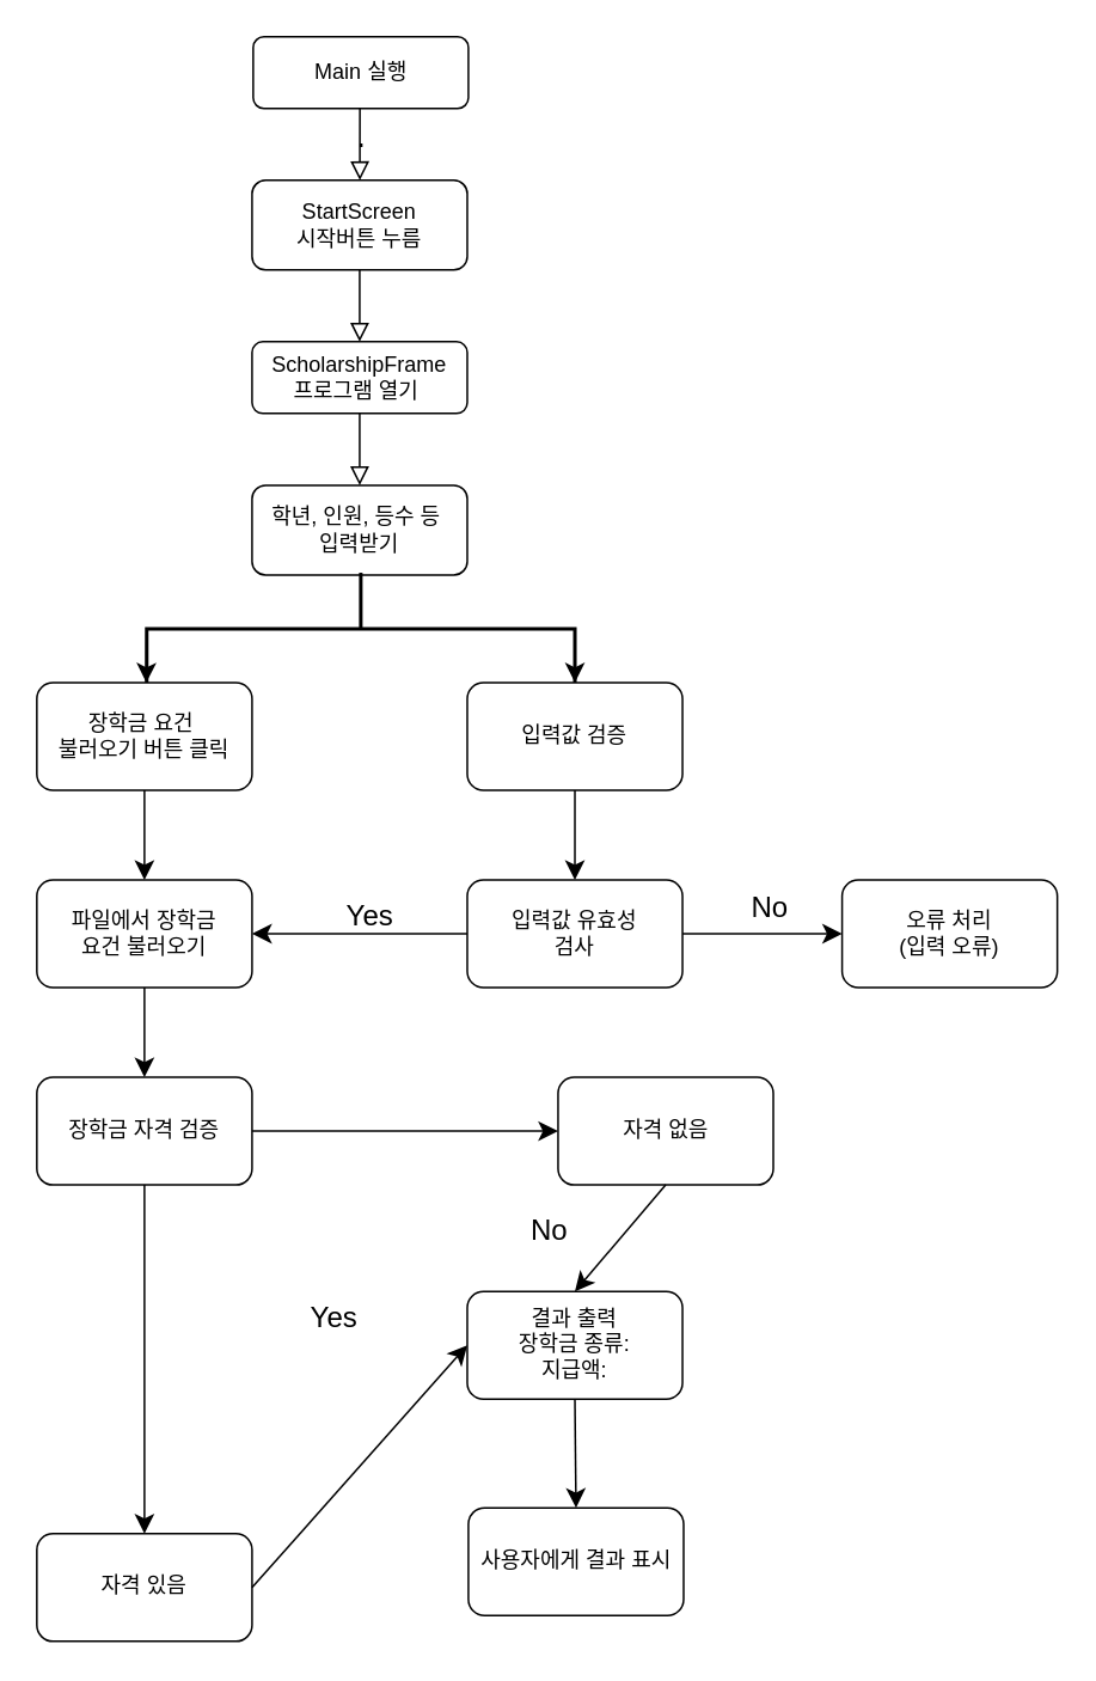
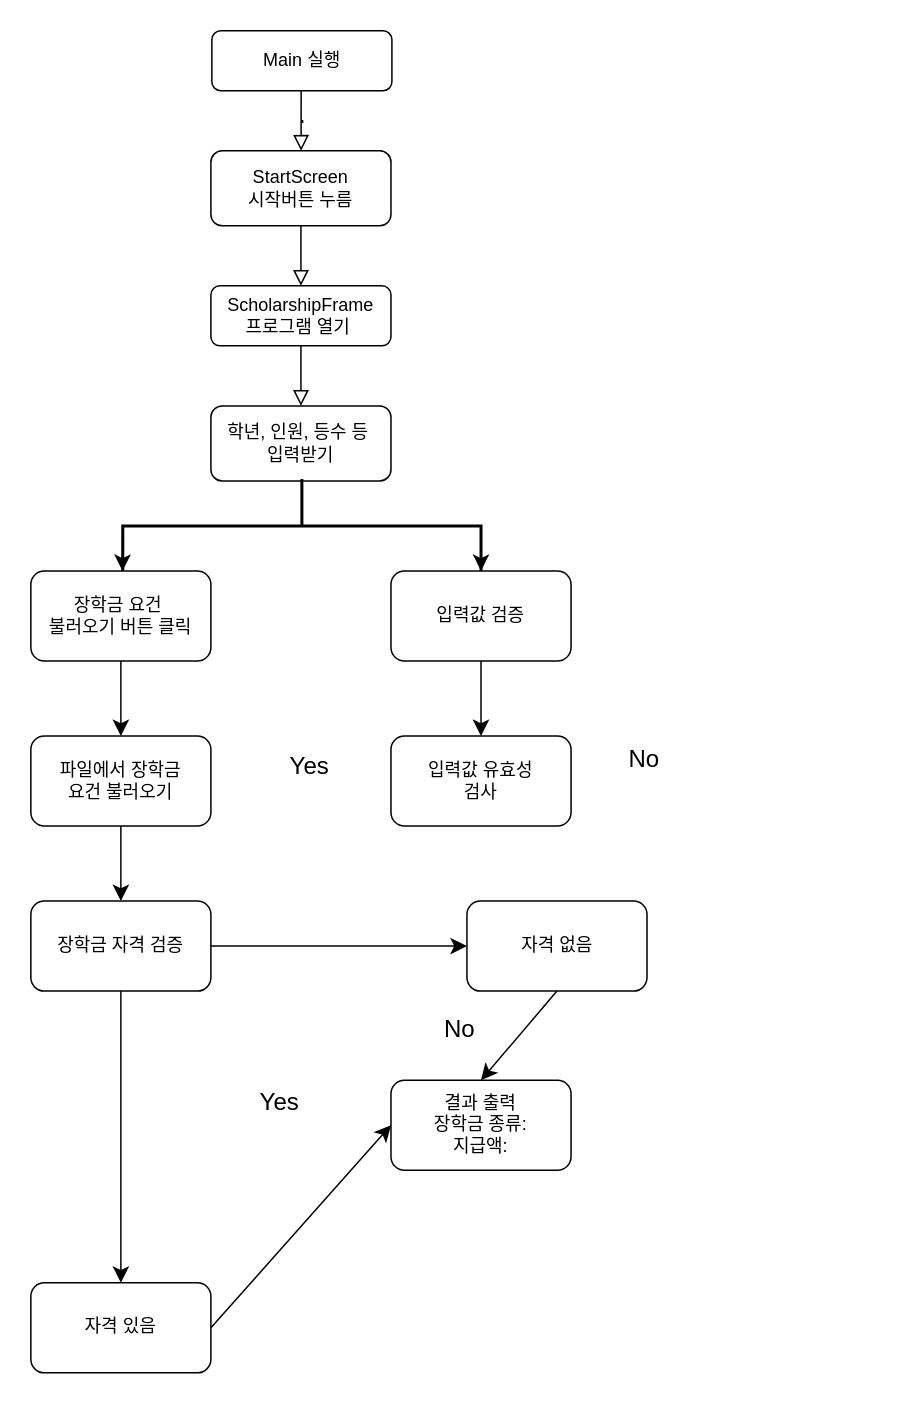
  <mxCell id="0" />
  <mxCell id="1" parent="0" />
  <mxCell id="2" value="" style="rounded=0;html=1;jettySize=auto;orthogonalLoop=1;fontSize=11;endArrow=block;endFill=0;endSize=8;strokeWidth=1;shadow=0;labelBackgroundColor=none;edgeStyle=orthogonalEdgeStyle;exitX=0.5;exitY=1;exitDx=0;exitDy=0;" parent="1" source="33" edge="1"><mxGeometry relative="1" as="geometry"><mxPoint x="200" y="130" as="sourcePoint" /><mxPoint x="200" y="190" as="targetPoint" /></mxGeometry></mxCell>
  <mxCell id="3" value="Main 실행" style="rounded=1;whiteSpace=wrap;html=1;fontSize=12;glass=0;strokeWidth=1;shadow=0;" parent="1" vertex="1"><mxGeometry x="140.63" y="20" width="120" height="40" as="geometry" /></mxCell>
  <mxCell id="4" value="" style="edgeStyle=orthogonalEdgeStyle;rounded=0;html=1;jettySize=auto;orthogonalLoop=1;fontSize=11;endArrow=block;endFill=0;endSize=8;strokeWidth=1;shadow=0;labelBackgroundColor=none;exitX=0.5;exitY=1;exitDx=0;exitDy=0;" parent="1" source="5" edge="1"><mxGeometry y="10" relative="1" as="geometry"><mxPoint as="offset" /><mxPoint x="224.73" y="230" as="sourcePoint" /><mxPoint x="200" y="270" as="targetPoint" /><Array as="points"><mxPoint x="200" y="250" /><mxPoint x="200" y="250" /></Array></mxGeometry></mxCell>
  <mxCell id="5" value="ScholarshipFrame&lt;div&gt;프로그램 열기&amp;nbsp;&lt;/div&gt;" style="rounded=1;whiteSpace=wrap;html=1;fontSize=12;glass=0;strokeWidth=1;shadow=0;" parent="1" vertex="1"><mxGeometry x="140" y="190" width="120" height="40" as="geometry" /></mxCell>
  <mxCell id="6" value="학년, 인원, 등수 등&amp;nbsp;&lt;div&gt;입력받기&lt;/div&gt;" style="rounded=1;whiteSpace=wrap;html=1;" vertex="1" parent="1"><mxGeometry x="140" y="270" width="120" height="50" as="geometry" /></mxCell>
  <mxCell id="7" style="edgeStyle=none;curved=1;rounded=0;orthogonalLoop=1;jettySize=auto;html=1;exitX=0.5;exitY=0;exitDx=0;exitDy=0;exitPerimeter=0;entryX=0.5;entryY=0;entryDx=0;entryDy=0;fontSize=12;startSize=8;endSize=8;" edge="1" parent="1" source="8" target="11"><mxGeometry relative="1" as="geometry" /></mxCell>
  <mxCell id="8" value="" style="strokeWidth=2;html=1;shape=mxgraph.flowchart.annotation_2;align=left;labelPosition=right;pointerEvents=1;rotation=90;" vertex="1" parent="1"><mxGeometry x="169.38" y="230.62" width="62.5" height="238.75" as="geometry" /></mxCell>
  <mxCell id="9" value="장학금 요건&amp;nbsp;&lt;div&gt;불러오기 버튼 클릭&lt;/div&gt;" style="rounded=1;whiteSpace=wrap;html=1;" vertex="1" parent="1"><mxGeometry x="20" y="380" width="120" height="60" as="geometry" /></mxCell>
  <mxCell id="10" style="edgeStyle=none;curved=1;rounded=0;orthogonalLoop=1;jettySize=auto;html=1;exitX=0.5;exitY=1;exitDx=0;exitDy=0;exitPerimeter=0;fontSize=12;startSize=8;endSize=8;" edge="1" parent="1" source="8"><mxGeometry relative="1" as="geometry"><mxPoint x="81" y="380" as="targetPoint" /></mxGeometry></mxCell>
  <mxCell id="11" value="입력값 검증" style="rounded=1;whiteSpace=wrap;html=1;" vertex="1" parent="1"><mxGeometry x="260" y="380" width="120" height="60" as="geometry" /></mxCell>
  <mxCell id="12" value="" style="endArrow=classic;html=1;rounded=0;fontSize=12;startSize=8;endSize=8;curved=1;exitX=0.5;exitY=1;exitDx=0;exitDy=0;" edge="1" parent="1" source="9"><mxGeometry width="50" height="50" relative="1" as="geometry"><mxPoint x="210" y="330" as="sourcePoint" /><mxPoint x="80" y="490" as="targetPoint" /></mxGeometry></mxCell>
  <mxCell id="13" value="" style="endArrow=classic;html=1;rounded=0;fontSize=12;startSize=8;endSize=8;curved=1;exitX=0.5;exitY=1;exitDx=0;exitDy=0;" edge="1" parent="1" source="11"><mxGeometry width="50" height="50" relative="1" as="geometry"><mxPoint x="210" y="390" as="sourcePoint" /><mxPoint x="320" y="490" as="targetPoint" /></mxGeometry></mxCell>
  <mxCell id="14" value="파일에서 장학금&lt;div&gt;요건 불러오기&lt;/div&gt;" style="rounded=1;whiteSpace=wrap;html=1;" vertex="1" parent="1"><mxGeometry x="20" y="490" width="120" height="60" as="geometry" /></mxCell>
  <mxCell id="15" value="입력값 유효성&lt;div&gt;검사&lt;/div&gt;" style="rounded=1;whiteSpace=wrap;html=1;" vertex="1" parent="1"><mxGeometry x="260" y="490" width="120" height="60" as="geometry" /></mxCell>
- <mxCell id="16" value="" style="endArrow=classic;html=1;rounded=0;fontSize=12;startSize=8;endSize=8;curved=1;exitX=0;exitY=0.5;exitDx=0;exitDy=0;entryX=1;entryY=0.5;entryDx=0;entryDy=0;" edge="1" parent="1" source="15" target="14"><mxGeometry width="50" height="50" relative="1" as="geometry"><mxPoint x="210" y="660" as="sourcePoint" /><mxPoint x="260" y="610" as="targetPoint" /></mxGeometry></mxCell>
  <mxCell id="17" value="Yes" style="text;html=1;align=center;verticalAlign=middle;whiteSpace=wrap;rounded=0;fontSize=16;" vertex="1" parent="1"><mxGeometry x="176" y="490" width="60" height="40" as="geometry" /></mxCell>
- <mxCell id="18" value="오류 처리&lt;div&gt;(입력 오류)&lt;/div&gt;" style="rounded=1;whiteSpace=wrap;html=1;" vertex="1" parent="1"><mxGeometry x="469" y="490" width="120" height="60" as="geometry" /></mxCell>
  <mxCell id="19" value="결과 출력&lt;div&gt;장학금 종류:&lt;/div&gt;&lt;div&gt;지급액:&lt;/div&gt;" style="rounded=1;whiteSpace=wrap;html=1;" vertex="1" parent="1"><mxGeometry x="260" y="719.38" width="120" height="60" as="geometry" /></mxCell>
- <mxCell id="20" value="" style="endArrow=classic;html=1;rounded=0;fontSize=12;startSize=8;endSize=8;curved=1;exitX=0.5;exitY=1;exitDx=0;exitDy=0;entryX=0.5;entryY=0;entryDx=0;entryDy=0;" edge="1" parent="1" source="19" target="21"><mxGeometry width="50" height="50" relative="1" as="geometry"><mxPoint x="347.88" y="870" as="sourcePoint" /><mxPoint x="291.88" y="840" as="targetPoint" /></mxGeometry></mxCell>
- <mxCell id="21" value="사용자에게 결과 표시" style="rounded=1;whiteSpace=wrap;html=1;" vertex="1" parent="1"><mxGeometry x="260.63" y="840" width="120" height="60" as="geometry" /></mxCell>
  <mxCell id="22" value="장학금 자격 검증" style="rounded=1;whiteSpace=wrap;html=1;" vertex="1" parent="1"><mxGeometry x="20" y="600" width="120" height="60" as="geometry" /></mxCell>
  <mxCell id="23" value="자격 있음" style="rounded=1;whiteSpace=wrap;html=1;" vertex="1" parent="1"><mxGeometry x="20" y="854.38" width="120" height="60" as="geometry" /></mxCell>
  <mxCell id="24" value="" style="endArrow=classic;html=1;rounded=0;fontSize=12;startSize=8;endSize=8;curved=1;exitX=0.5;exitY=1;exitDx=0;exitDy=0;entryX=0.5;entryY=0;entryDx=0;entryDy=0;" edge="1" parent="1" source="14" target="22"><mxGeometry width="50" height="50" relative="1" as="geometry"><mxPoint x="136" y="710" as="sourcePoint" /><mxPoint x="186" y="660" as="targetPoint" /></mxGeometry></mxCell>
  <mxCell id="25" value="" style="endArrow=classic;html=1;rounded=0;fontSize=12;startSize=8;endSize=8;curved=1;exitX=0.5;exitY=1;exitDx=0;exitDy=0;entryX=0.5;entryY=0;entryDx=0;entryDy=0;" edge="1" parent="1" source="22" target="23"><mxGeometry width="50" height="50" relative="1" as="geometry"><mxPoint x="136" y="710" as="sourcePoint" /><mxPoint x="186" y="660" as="targetPoint" /></mxGeometry></mxCell>
  <mxCell id="26" value="" style="endArrow=classic;html=1;rounded=0;fontSize=12;startSize=8;endSize=8;curved=1;exitX=1;exitY=0.5;exitDx=0;exitDy=0;entryX=0;entryY=0.5;entryDx=0;entryDy=0;" edge="1" parent="1" source="23" target="19"><mxGeometry width="50" height="50" relative="1" as="geometry"><mxPoint x="216" y="660" as="sourcePoint" /><mxPoint x="266" y="610" as="targetPoint" /></mxGeometry></mxCell>
  <mxCell id="27" value="Yes" style="text;html=1;align=center;verticalAlign=middle;whiteSpace=wrap;rounded=0;fontSize=16;" vertex="1" parent="1"><mxGeometry x="156" y="719.38" width="60" height="30" as="geometry" /></mxCell>
  <mxCell id="28" value="자격 없음" style="rounded=1;whiteSpace=wrap;html=1;" vertex="1" parent="1"><mxGeometry x="310.63" y="600" width="120" height="60" as="geometry" /></mxCell>
  <mxCell id="29" value="" style="endArrow=classic;html=1;rounded=0;fontSize=12;startSize=8;endSize=8;curved=1;exitX=1;exitY=0.5;exitDx=0;exitDy=0;entryX=0;entryY=0.5;entryDx=0;entryDy=0;" edge="1" parent="1" source="22" target="28"><mxGeometry width="50" height="50" relative="1" as="geometry"><mxPoint x="266" y="790" as="sourcePoint" /><mxPoint x="316" y="740" as="targetPoint" /></mxGeometry></mxCell>
  <mxCell id="30" value="" style="endArrow=classic;html=1;rounded=0;fontSize=12;startSize=8;endSize=8;curved=1;exitX=0.5;exitY=1;exitDx=0;exitDy=0;entryX=0.5;entryY=0;entryDx=0;entryDy=0;" edge="1" parent="1" source="28" target="19"><mxGeometry width="50" height="50" relative="1" as="geometry"><mxPoint x="266" y="790" as="sourcePoint" /><mxPoint x="316" y="740" as="targetPoint" /></mxGeometry></mxCell>
  <mxCell id="31" value="No" style="text;html=1;align=center;verticalAlign=middle;whiteSpace=wrap;rounded=0;fontSize=16;" vertex="1" parent="1"><mxGeometry x="276" y="670" width="60" height="30" as="geometry" /></mxCell>
  <mxCell id="32" value="No" style="text;html=1;align=center;verticalAlign=middle;whiteSpace=wrap;rounded=0;fontSize=16;" vertex="1" parent="1"><mxGeometry x="399" y="490" width="60" height="30" as="geometry" /></mxCell>
  <mxCell id="33" value="StartScreen&lt;div&gt;시작버튼 누름&lt;/div&gt;" style="rounded=1;whiteSpace=wrap;html=1;" vertex="1" parent="1"><mxGeometry x="140" y="100" width="120" height="50" as="geometry" /></mxCell>
  <mxCell id="34" value="" style="rounded=0;html=1;jettySize=auto;orthogonalLoop=1;fontSize=11;endArrow=block;endFill=0;endSize=8;strokeWidth=1;shadow=0;labelBackgroundColor=none;edgeStyle=orthogonalEdgeStyle;exitX=0.5;exitY=1;exitDx=0;exitDy=0;" edge="1" parent="1"><mxGeometry relative="1" as="geometry"><mxPoint x="200.13" y="60" as="sourcePoint" /><mxPoint x="200.13" y="100" as="targetPoint" /><Array as="points"><mxPoint x="200.13" y="81" /><mxPoint x="201.13" y="81" /><mxPoint x="201.13" y="80" /><mxPoint x="200.13" y="80" /></Array></mxGeometry></mxCell>
- <mxCell id="35" value="" style="endArrow=classic;html=1;rounded=0;fontSize=12;startSize=8;endSize=8;curved=1;exitX=1;exitY=0.5;exitDx=0;exitDy=0;entryX=0;entryY=0.5;entryDx=0;entryDy=0;" edge="1" parent="1" source="15" target="18"><mxGeometry width="50" height="50" relative="1" as="geometry"><mxPoint x="349" y="620" as="sourcePoint" /><mxPoint x="399" y="570" as="targetPoint" /></mxGeometry></mxCell>
